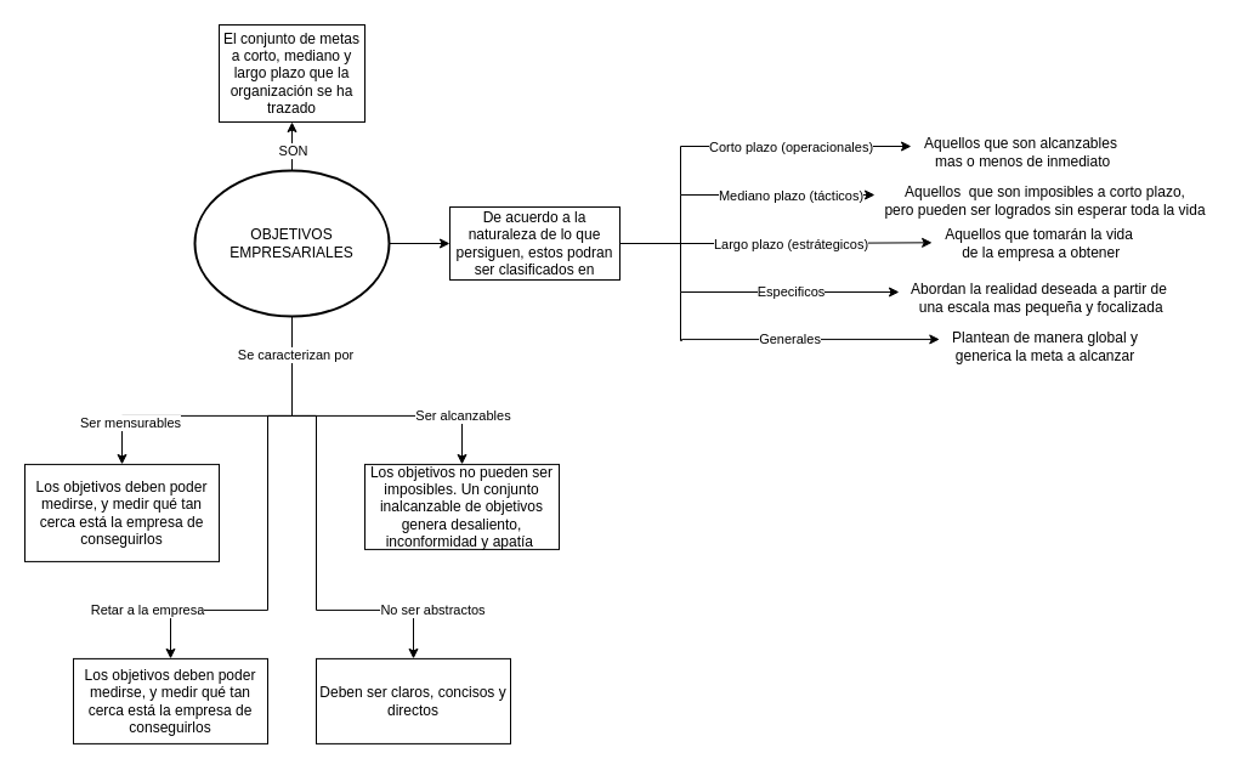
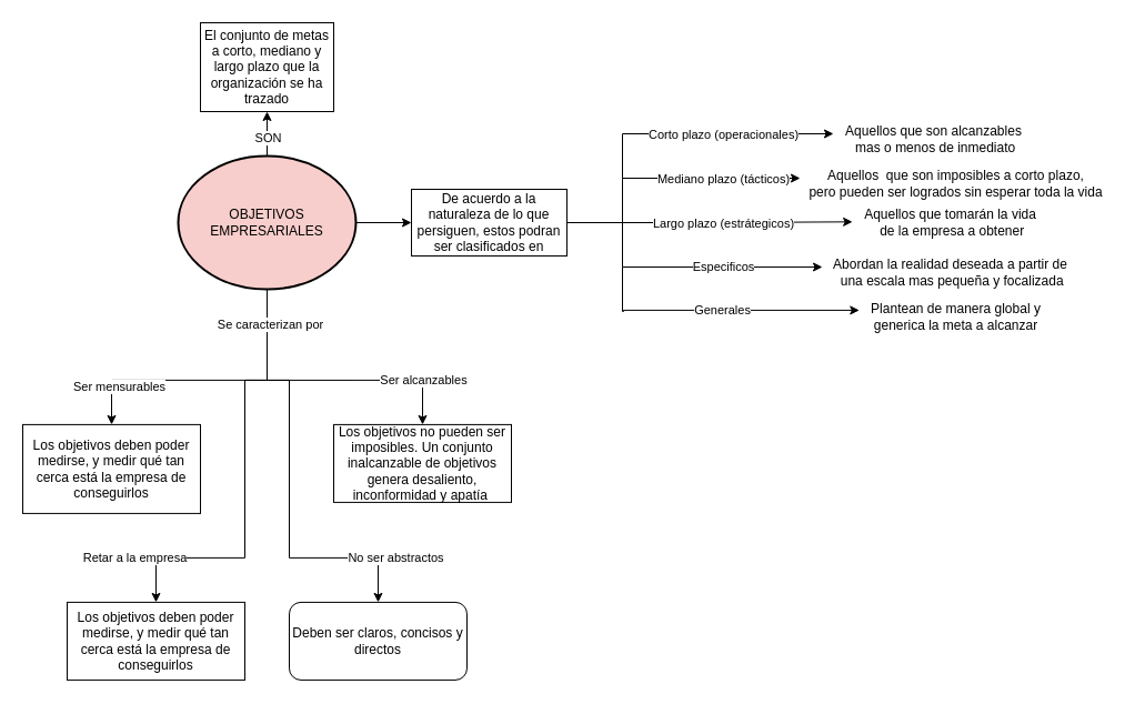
  <mxCell id="0" />
  <mxCell id="1" parent="0" />
  <mxCell id="2" value="" style="edgeStyle=orthogonalEdgeStyle;rounded=0;orthogonalLoop=1;jettySize=auto;html=1;" edge="1" parent="1" source="8" target="9"><mxGeometry relative="1" as="geometry" /></mxCell>
  <mxCell id="3" value="SON" style="edgeLabel;html=1;align=center;verticalAlign=middle;resizable=0;points=[];" vertex="1" connectable="0" parent="2"><mxGeometry x="-0.145" y="-4" relative="1" as="geometry"><mxPoint x="-4" as="offset" /></mxGeometry></mxCell>
  <mxCell id="4" value="" style="edgeStyle=orthogonalEdgeStyle;rounded=0;orthogonalLoop=1;jettySize=auto;html=1;entryX=0.5;entryY=0;entryDx=0;entryDy=0;" edge="1" parent="1" target="10"><mxGeometry relative="1" as="geometry"><mxPoint x="240" y="260.005" as="sourcePoint" /><mxPoint x="180" y="381.91" as="targetPoint" /><Array as="points"><mxPoint x="240" y="341.91" /><mxPoint x="100" y="341.91" /></Array></mxGeometry></mxCell>
  <mxCell id="5" value="Ser mensurables" style="edgeLabel;html=1;align=center;verticalAlign=middle;resizable=0;points=[];" vertex="1" connectable="0" parent="4"><mxGeometry x="0.67" y="-4" relative="1" as="geometry"><mxPoint x="4" y="10" as="offset" /></mxGeometry></mxCell>
  <mxCell id="6" value="Se caracterizan por" style="edgeLabel;html=1;align=center;verticalAlign=middle;resizable=0;points=[];" vertex="1" connectable="0" parent="4"><mxGeometry x="-0.644" y="2" relative="1" as="geometry"><mxPoint y="-16" as="offset" /></mxGeometry></mxCell>
  <mxCell id="7" value="" style="edgeStyle=orthogonalEdgeStyle;rounded=0;orthogonalLoop=1;jettySize=auto;html=1;" edge="1" parent="1" source="8" target="22"><mxGeometry relative="1" as="geometry" /></mxCell>
- <mxCell id="8" value="OBJETIVOS EMPRESARIALES" style="ellipse;whiteSpace=wrap;html=1;strokeWidth=2;" vertex="1" parent="1"><mxGeometry x="160" y="140" width="160" height="120" as="geometry" /></mxCell>
+ <mxCell id="8" value="OBJETIVOS EMPRESARIALES" style="ellipse;whiteSpace=wrap;html=1;strokeWidth=2;fillColor=#f8cecc;" vertex="1" parent="1"><mxGeometry x="160" y="140" width="160" height="120" as="geometry" /></mxCell>
  <mxCell id="9" value="El conjunto de metas a corto, mediano y largo plazo que la organización se ha trazado" style="whiteSpace=wrap;html=1;" vertex="1" parent="1"><mxGeometry x="180" y="20" width="120" height="80" as="geometry" /></mxCell>
  <mxCell id="10" value="Los objetivos deben poder medirse, y medir qué tan cerca está la empresa de conseguirlos" style="rounded=0;whiteSpace=wrap;html=1;" vertex="1" parent="1"><mxGeometry x="20" y="381.91" width="160" height="80" as="geometry" /></mxCell>
  <mxCell id="11" value="" style="edgeStyle=orthogonalEdgeStyle;rounded=0;orthogonalLoop=1;jettySize=auto;html=1;entryX=0.5;entryY=0;entryDx=0;entryDy=0;" edge="1" parent="1" target="13"><mxGeometry relative="1" as="geometry"><mxPoint x="240" y="341.91" as="sourcePoint" /><mxPoint x="150" y="391.91" as="targetPoint" /><Array as="points"><mxPoint x="240" y="341.91" /><mxPoint x="380" y="341.91" /></Array></mxGeometry></mxCell>
  <mxCell id="12" value="Ser alcanzables" style="edgeLabel;html=1;align=center;verticalAlign=middle;resizable=0;points=[];" vertex="1" connectable="0" parent="11"><mxGeometry x="0.728" relative="1" as="geometry"><mxPoint y="-16" as="offset" /></mxGeometry></mxCell>
  <mxCell id="13" value="Los objetivos no pueden ser imposibles. Un conjunto inalcanzable de objetivos genera desaliento, inconformidad y apatía&amp;nbsp;" style="rounded=0;whiteSpace=wrap;html=1;" vertex="1" parent="1"><mxGeometry x="300" y="381.91" width="160" height="70" as="geometry" /></mxCell>
  <mxCell id="14" value="" style="edgeStyle=orthogonalEdgeStyle;rounded=0;orthogonalLoop=1;jettySize=auto;html=1;entryX=0.5;entryY=0;entryDx=0;entryDy=0;" edge="1" parent="1" target="16"><mxGeometry relative="1" as="geometry"><mxPoint x="240" y="341.91" as="sourcePoint" /><mxPoint x="350" y="391.91" as="targetPoint" /><Array as="points"><mxPoint x="240" y="341.91" /><mxPoint x="260" y="341.91" /><mxPoint x="260" y="501.91" /></Array></mxGeometry></mxCell>
  <mxCell id="15" value="No ser abstractos" style="edgeLabel;html=1;align=center;verticalAlign=middle;resizable=0;points=[];" vertex="1" connectable="0" parent="14"><mxGeometry x="0.728" relative="1" as="geometry"><mxPoint x="17" as="offset" /></mxGeometry></mxCell>
- <mxCell id="16" value="Deben ser claros, concisos y directos" style="rounded=0;whiteSpace=wrap;html=1;" vertex="1" parent="1"><mxGeometry x="260" y="541.91" width="160" height="70" as="geometry" /></mxCell>
+ <mxCell id="16" value="Deben ser claros, concisos y directos" style="whiteSpace=wrap;html=1;rounded=1;" vertex="1" parent="1"><mxGeometry x="260" y="541.91" width="160" height="70" as="geometry" /></mxCell>
  <mxCell id="17" value="" style="edgeStyle=orthogonalEdgeStyle;rounded=0;orthogonalLoop=1;jettySize=auto;html=1;entryX=0.5;entryY=0;entryDx=0;entryDy=0;" edge="1" parent="1" target="19"><mxGeometry relative="1" as="geometry"><mxPoint x="240" y="341.91" as="sourcePoint" /><mxPoint x="150" y="391.91" as="targetPoint" /><Array as="points"><mxPoint x="240" y="341.91" /><mxPoint x="220" y="341.91" /><mxPoint x="220" y="501.91" /></Array></mxGeometry></mxCell>
  <mxCell id="18" value="Retar a la empresa" style="edgeLabel;html=1;align=center;verticalAlign=middle;resizable=0;points=[];" vertex="1" connectable="0" parent="17"><mxGeometry x="0.67" y="-4" relative="1" as="geometry"><mxPoint x="-29" y="4" as="offset" /></mxGeometry></mxCell>
  <mxCell id="19" value="Los objetivos deben poder medirse, y medir qué tan cerca está la empresa de conseguirlos" style="rounded=0;whiteSpace=wrap;html=1;" vertex="1" parent="1"><mxGeometry x="60" y="541.91" width="160" height="70" as="geometry" /></mxCell>
  <mxCell id="20" value="" style="edgeStyle=orthogonalEdgeStyle;rounded=0;orthogonalLoop=1;jettySize=auto;html=1;entryX=-0.017;entryY=0.477;entryDx=0;entryDy=0;entryPerimeter=0;" edge="1" parent="1" source="22" target="30"><mxGeometry relative="1" as="geometry"><mxPoint x="720" y="200" as="targetPoint" /></mxGeometry></mxCell>
  <mxCell id="21" value="Largo plazo (estrátegicos)" style="edgeLabel;html=1;align=center;verticalAlign=middle;resizable=0;points=[];" vertex="1" connectable="0" parent="20"><mxGeometry x="0.117" y="1" relative="1" as="geometry"><mxPoint x="-3" y="2" as="offset" /></mxGeometry></mxCell>
  <mxCell id="22" value="&lt;span&gt;De acuerdo a la naturaleza de lo que persiguen, estos podran ser clasificados en&lt;/span&gt;" style="whiteSpace=wrap;html=1;" vertex="1" parent="1"><mxGeometry x="370" y="170" width="140" height="60" as="geometry" /></mxCell>
  <mxCell id="23" value="" style="edgeStyle=orthogonalEdgeStyle;rounded=0;orthogonalLoop=1;jettySize=auto;html=1;" edge="1" parent="1"><mxGeometry relative="1" as="geometry"><mxPoint x="560" y="200" as="sourcePoint" /><mxPoint x="720" y="160" as="targetPoint" /><Array as="points"><mxPoint x="560" y="200" /><mxPoint x="560" y="160" /></Array></mxGeometry></mxCell>
  <mxCell id="24" value="Mediano plazo (tácticos)" style="edgeLabel;html=1;align=center;verticalAlign=middle;resizable=0;points=[];" vertex="1" connectable="0" parent="23"><mxGeometry x="-0.143" y="3" relative="1" as="geometry"><mxPoint x="44" y="3" as="offset" /></mxGeometry></mxCell>
  <mxCell id="25" value="" style="edgeStyle=orthogonalEdgeStyle;rounded=0;orthogonalLoop=1;jettySize=auto;html=1;entryX=0;entryY=0.333;entryDx=0;entryDy=0;entryPerimeter=0;" edge="1" parent="1" target="29"><mxGeometry relative="1" as="geometry"><mxPoint x="560" y="200" as="sourcePoint" /><mxPoint x="720" y="240" as="targetPoint" /><Array as="points"><mxPoint x="560" y="240" /></Array></mxGeometry></mxCell>
  <mxCell id="26" value="Especificos" style="edgeLabel;html=1;align=center;verticalAlign=middle;resizable=0;points=[];" vertex="1" connectable="0" parent="25"><mxGeometry x="0.636" y="-4" relative="1" as="geometry"><mxPoint x="-50" y="-4" as="offset" /></mxGeometry></mxCell>
  <mxCell id="27" value="" style="edgeStyle=orthogonalEdgeStyle;rounded=0;orthogonalLoop=1;jettySize=auto;html=1;" edge="1" parent="1"><mxGeometry relative="1" as="geometry"><mxPoint x="560" y="160" as="sourcePoint" /><mxPoint x="750" y="120" as="targetPoint" /><Array as="points"><mxPoint x="560" y="120" /></Array></mxGeometry></mxCell>
  <mxCell id="28" value="Corto plazo (operacionales)" style="edgeLabel;html=1;align=center;verticalAlign=middle;resizable=0;points=[];" vertex="1" connectable="0" parent="27"><mxGeometry x="0.102" relative="1" as="geometry"><mxPoint x="3" as="offset" /></mxGeometry></mxCell>
  <mxCell id="29" value="Abordan la realidad deseada a partir&amp;nbsp;de&lt;br&gt;&amp;nbsp;una escala mas pequeña y focalizada" style="text;html=1;align=center;verticalAlign=middle;resizable=0;points=[];autosize=1;strokeColor=none;fillColor=none;" vertex="1" parent="1"><mxGeometry x="740" y="230" width="230" height="30" as="geometry" /></mxCell>
  <mxCell id="30" value="Aquellos que tomarán la vida&lt;br&gt;&amp;nbsp;de la empresa a obtener" style="text;html=1;align=center;verticalAlign=middle;resizable=0;points=[];autosize=1;strokeColor=none;fillColor=none;" vertex="1" parent="1"><mxGeometry x="770" y="185" width="170" height="30" as="geometry" /></mxCell>
  <mxCell id="31" value="Aquellos que son alcanzables&lt;br&gt;&amp;nbsp;mas o menos de inmediato" style="text;html=1;align=center;verticalAlign=middle;resizable=0;points=[];autosize=1;strokeColor=none;fillColor=none;" vertex="1" parent="1"><mxGeometry x="755" y="110" width="170" height="30" as="geometry" /></mxCell>
  <mxCell id="32" value="Aquellos&amp;nbsp; que son imposibles a corto plazo, &lt;br&gt;pero pueden ser logrados sin esperar toda la vida" style="text;html=1;align=center;verticalAlign=middle;resizable=0;points=[];autosize=1;strokeColor=none;fillColor=none;" vertex="1" parent="1"><mxGeometry x="720" y="150" width="280" height="30" as="geometry" /></mxCell>
  <mxCell id="33" value="" style="edgeStyle=orthogonalEdgeStyle;rounded=0;orthogonalLoop=1;jettySize=auto;html=1;entryX=-0.01;entryY=0.297;entryDx=0;entryDy=0;entryPerimeter=0;" edge="1" parent="1" target="35"><mxGeometry relative="1" as="geometry"><mxPoint x="560" y="240" as="sourcePoint" /><mxPoint x="720" y="279.82" as="targetPoint" /><Array as="points"><mxPoint x="560" y="280" /><mxPoint x="561" y="280" /><mxPoint x="561" y="279" /></Array></mxGeometry></mxCell>
  <mxCell id="34" value="Generales" style="edgeLabel;html=1;align=center;verticalAlign=middle;resizable=0;points=[];" vertex="1" connectable="0" parent="33"><mxGeometry x="0.266" relative="1" as="geometry"><mxPoint x="-30" as="offset" /></mxGeometry></mxCell>
  <mxCell id="35" value="Plantean de manera global y &lt;br&gt;generica la meta a alcanzar" style="text;html=1;align=center;verticalAlign=middle;resizable=0;points=[];autosize=1;strokeColor=none;fillColor=none;" vertex="1" parent="1"><mxGeometry x="775" y="270" width="170" height="30" as="geometry" /></mxCell>
